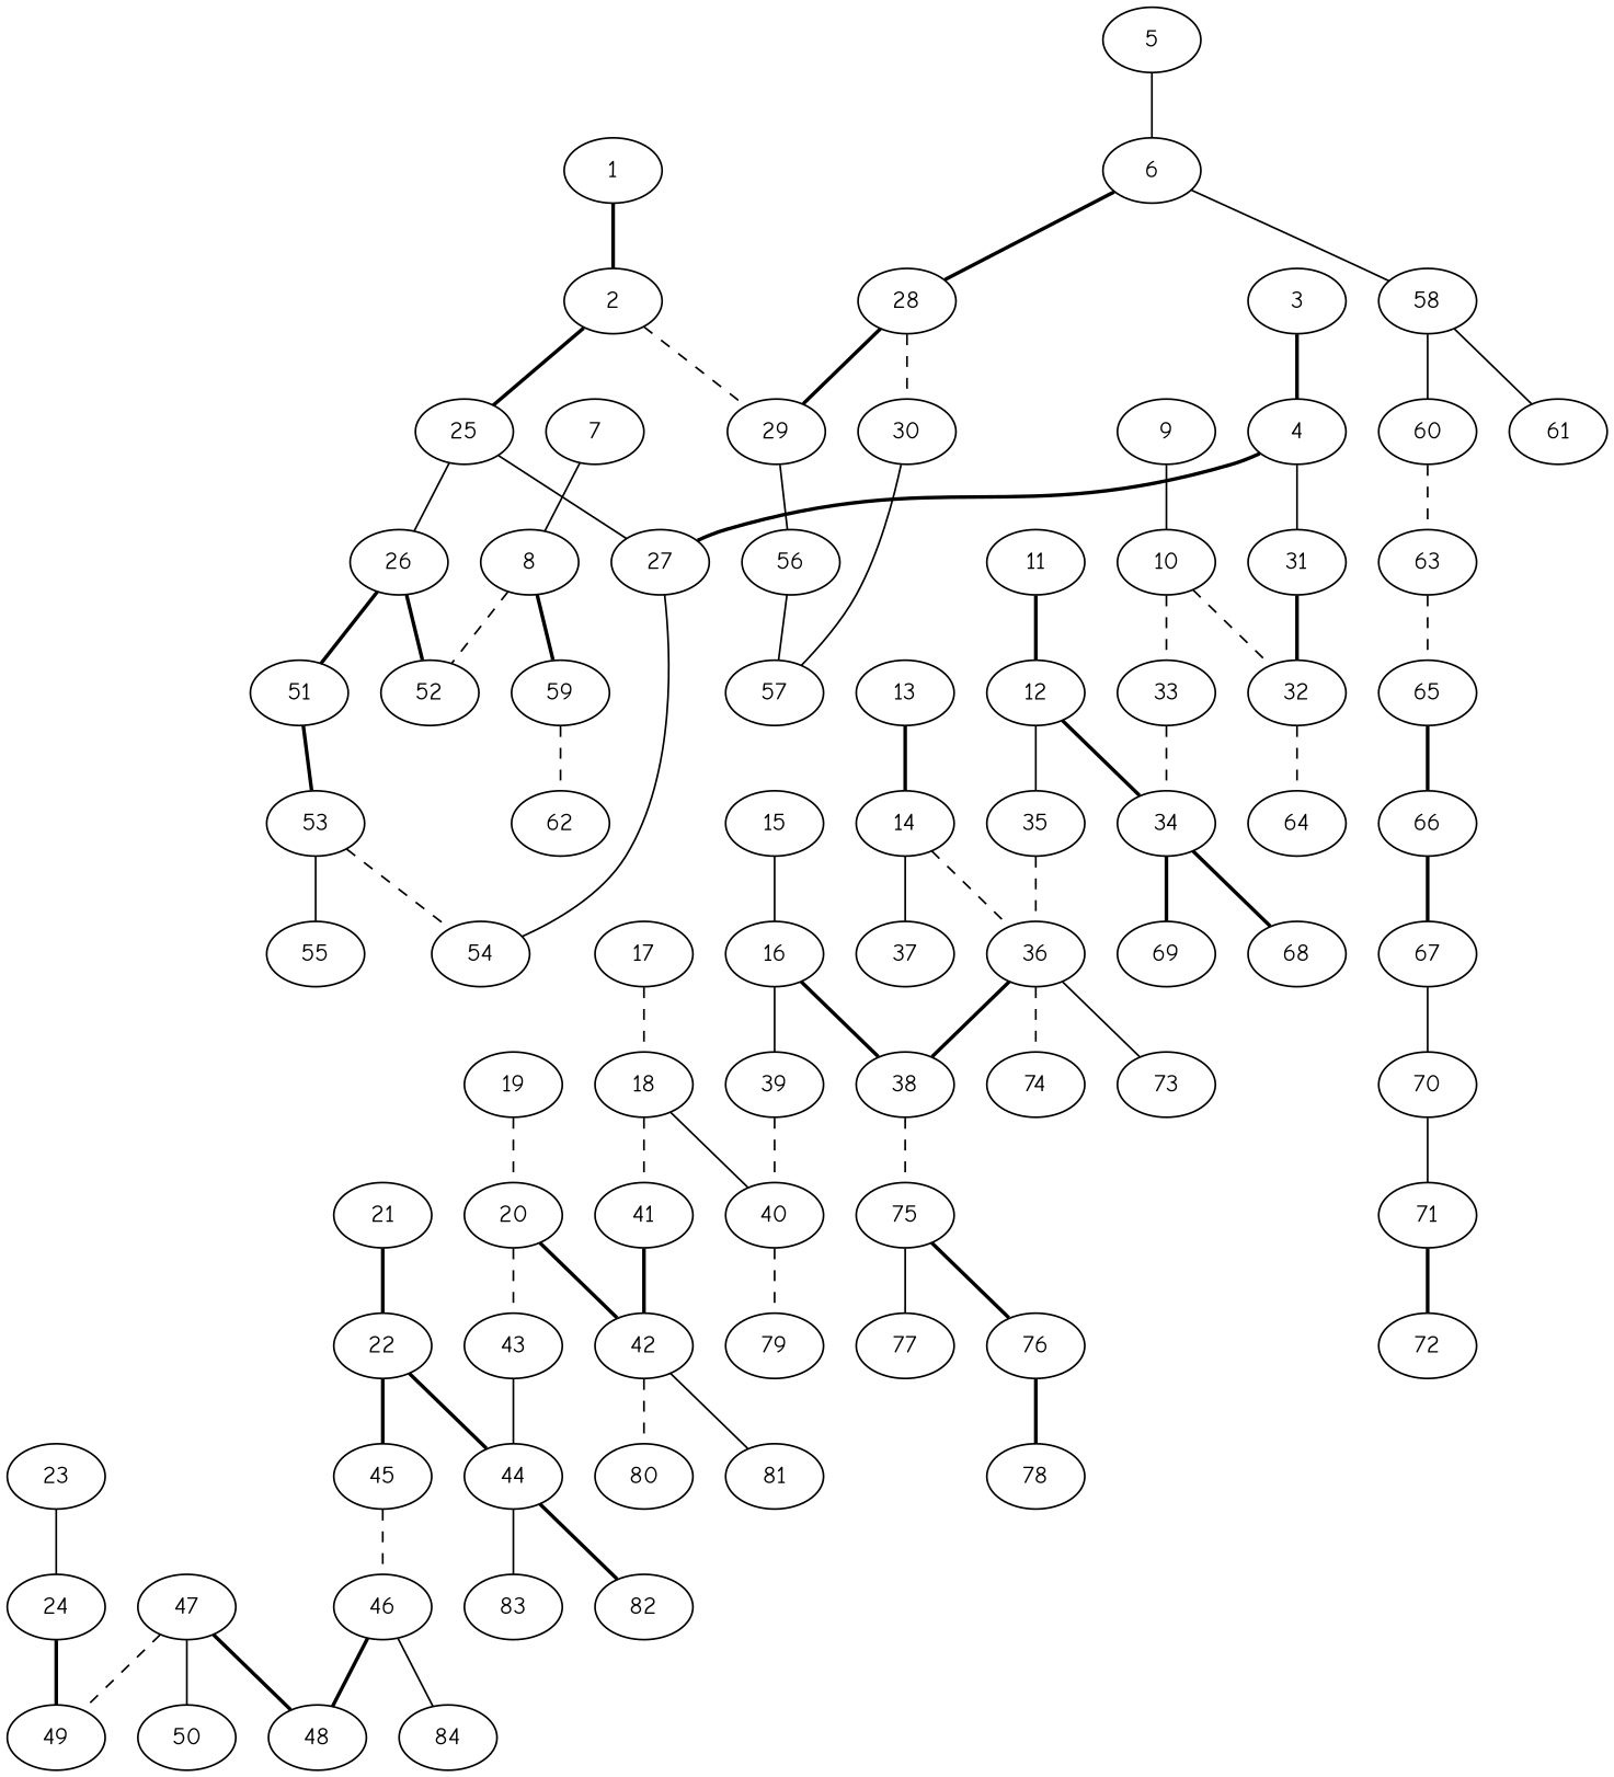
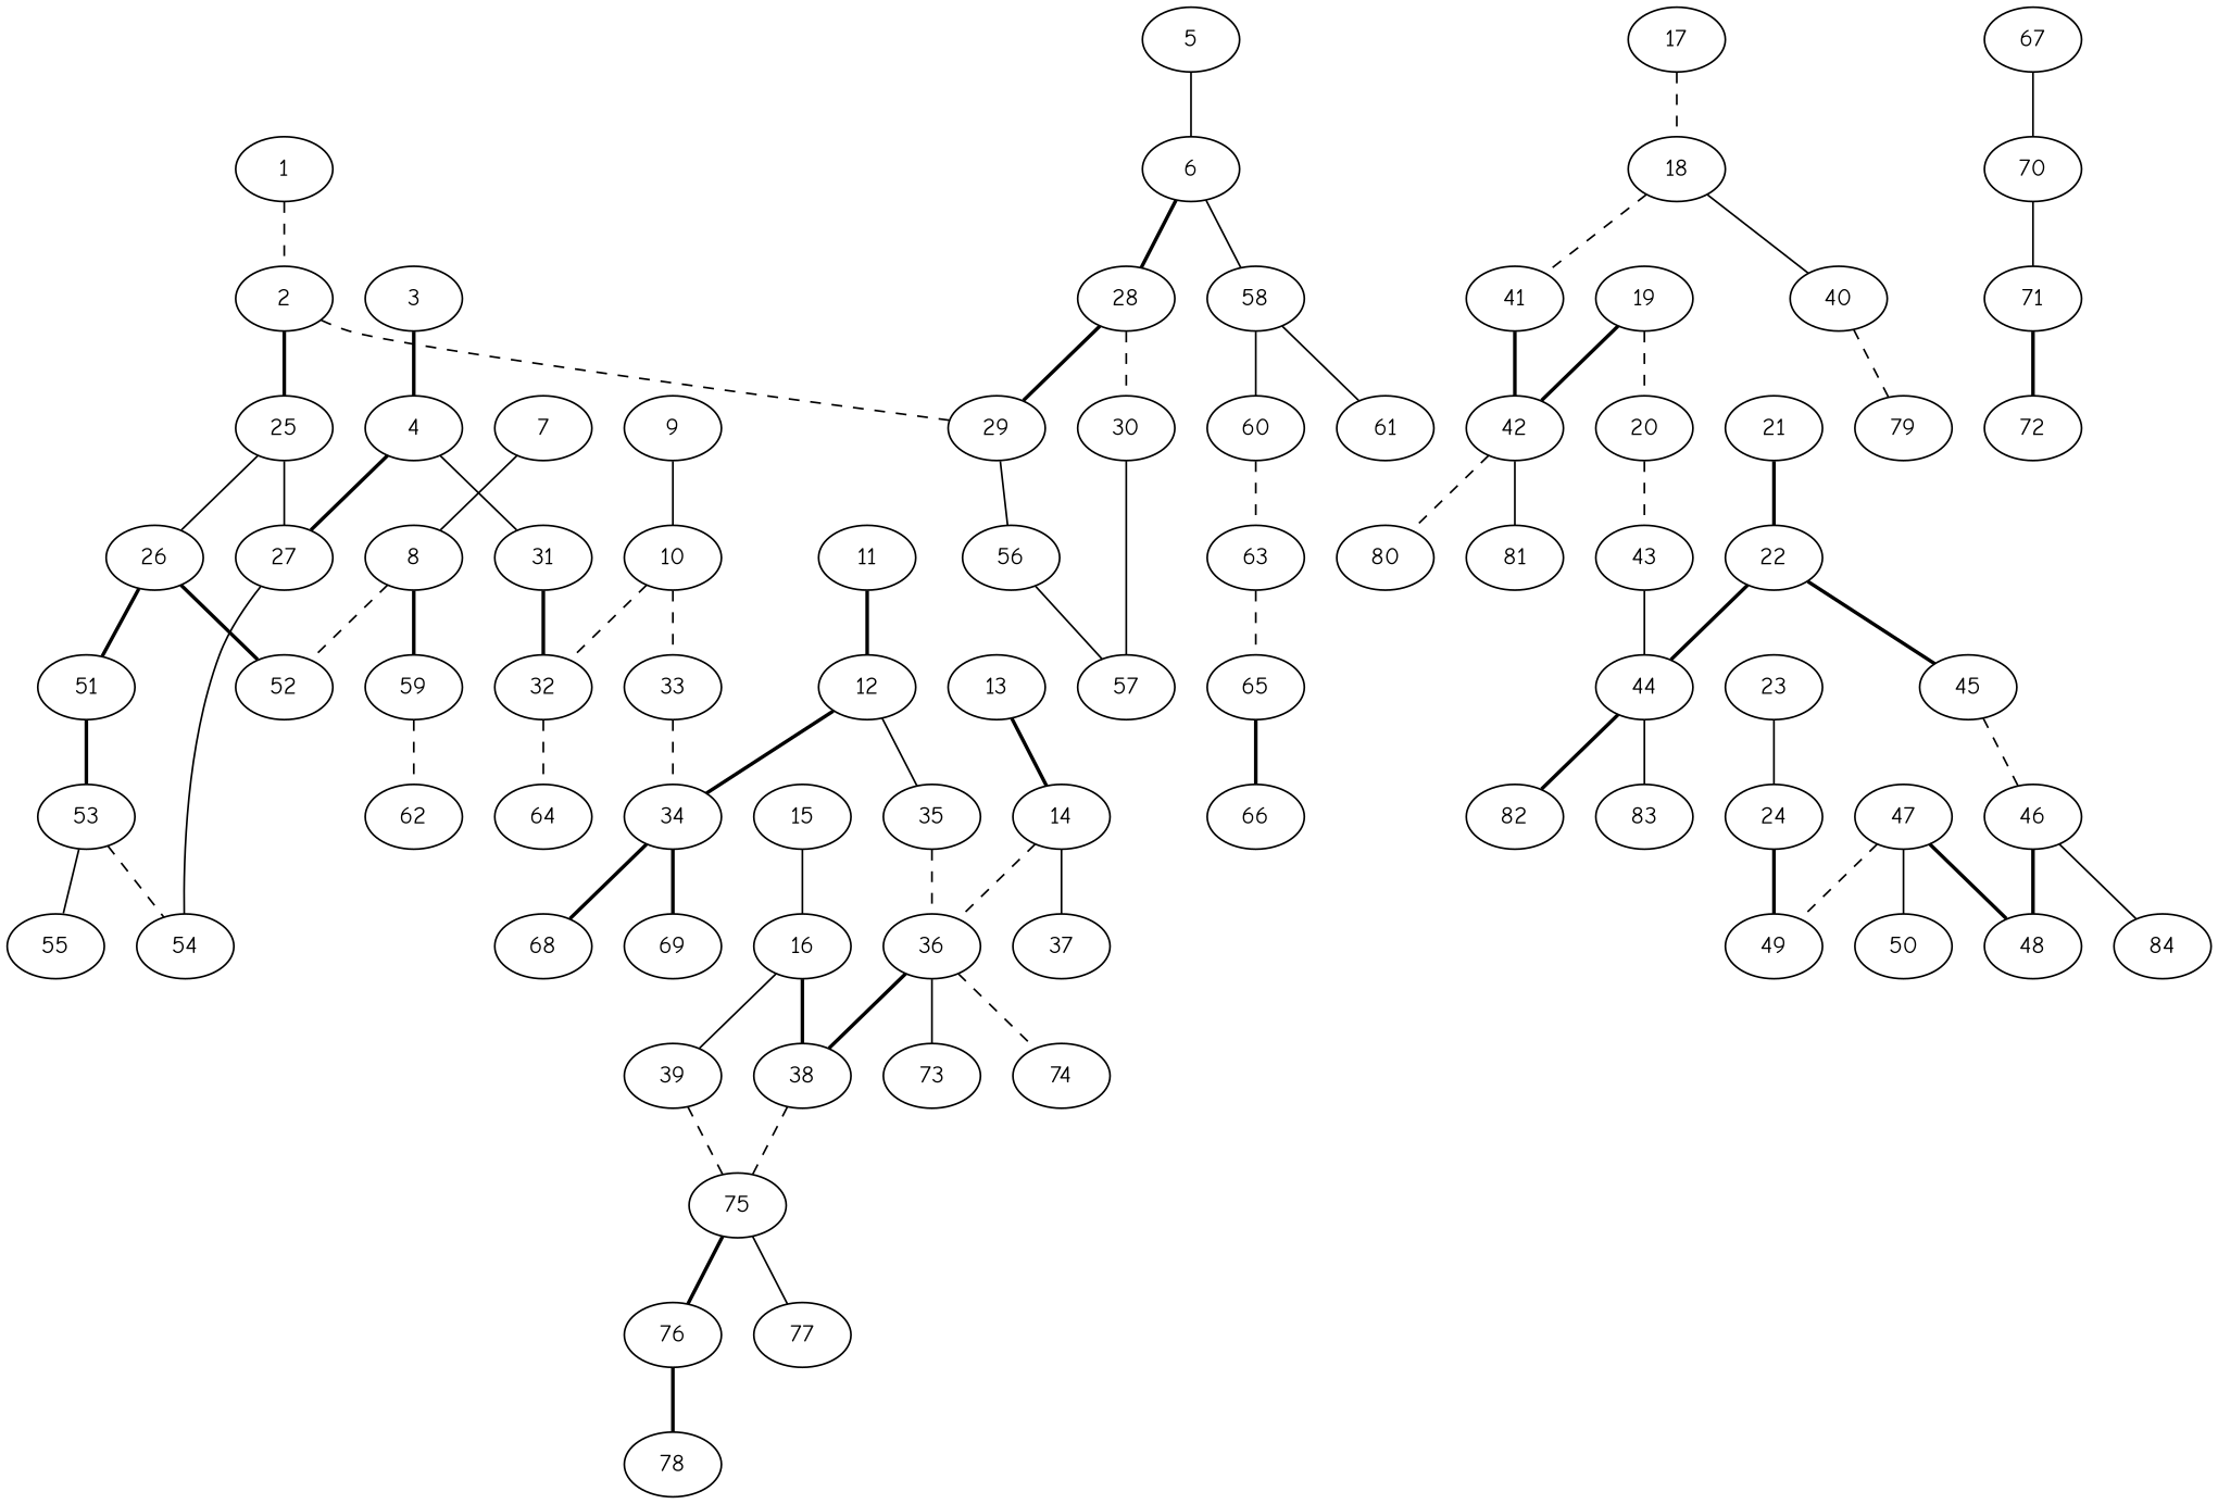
  graph {
    fontname="Comic Neue"
    node [fontname="Comic Neue"]
    edge [fontname="Comic Neue" style=bold]
    1
    2
    25
    29
    27
    26
    56
    3
    4
    31
    54
    32
    5
    6
    28
    58
    30
    60
    61
    7
    8
    52
    59
    62
    9
    10
    33
    64
    34
    11
    12
    35
    68
    69
    36
    13
    14
    37
    38
    73
    74
    15
    16
    39
    75
    40
    17
    18
    41
    79
    42
    19
    20
    43
    80
    81
    44
    21
    22
    45
    82
    83
    46
    23
    24
    49
    51
    53
    57
    76
    77
    48
    84
    47
    50
    55
    63
    65
    66
    67
    70
    71
    72
    78
-   1 -- 2
+   1 -- 2 [style=dashed]
    2 -- 25
    2 -- 29 [style=dashed]
    25 -- 27 [style=solid]
    25 -- 26 [style=solid]
    29 -- 56 [style=solid]
    27 -- 54 [style=solid]
    26 -- 52
    26 -- 51
    56 -- 57 [style=solid]
    3 -- 4
    4 -- 27
    4 -- 31 [style=solid]
    31 -- 32
    32 -- 64 [style=dashed]
    5 -- 6 [style=solid]
    6 -- 28
    6 -- 58 [style=solid]
    28 -- 29
    28 -- 30 [style=dashed]
    58 -- 60 [style=solid]
    58 -- 61 [style=solid]
    30 -- 57 [style=solid]
    60 -- 63 [style=dashed]
    7 -- 8 [style=solid]
    8 -- 52 [style=dashed]
    8 -- 59
    59 -- 62 [style=dashed]
    9 -- 10 [style=solid]
    10 -- 32 [style=dashed]
    10 -- 33 [style=dashed]
    33 -- 34 [style=dashed]
    34 -- 68
    34 -- 69
    11 -- 12
    12 -- 34
    12 -- 35 [style=solid]
    35 -- 36 [style=dashed]
    36 -- 38
    36 -- 73 [style=solid]
    36 -- 74 [style=dashed]
    13 -- 14
    14 -- 36 [style=dashed]
    14 -- 37 [style=solid]
    38 -- 75 [style=dashed]
    15 -- 16 [style=solid]
    16 -- 38
    16 -- 39 [style=solid]
-   39 -- 40 [style=dashed]
+   39 -- 75 [style=dashed]
    75 -- 76
    75 -- 77 [style=solid]
    40 -- 79 [style=dashed]
    17 -- 18 [style=dashed]
    18 -- 40 [style=solid]
    18 -- 41 [style=dashed]
    41 -- 42
    42 -- 80 [style=dashed]
    42 -- 81 [style=solid]
    19 -- 20 [style=dashed]
-   20 -- 42
+   19 -- 42
    20 -- 43 [style=dashed]
    43 -- 44 [style=solid]
    44 -- 82
    44 -- 83 [style=solid]
    21 -- 22
    22 -- 44
    22 -- 45
    45 -- 46 [style=dashed]
    46 -- 48
    46 -- 84 [style=solid]
    23 -- 24 [style=solid]
    24 -- 49
    51 -- 53
    53 -- 54 [style=dashed]
    53 -- 55 [style=solid]
    76 -- 78
    47 -- 49 [style=dashed]
    47 -- 48
    47 -- 50 [style=solid]
    63 -- 65 [style=dashed]
    65 -- 66
-   66 -- 67
    67 -- 70 [style=solid]
    70 -- 71 [style=solid]
    71 -- 72
  }
